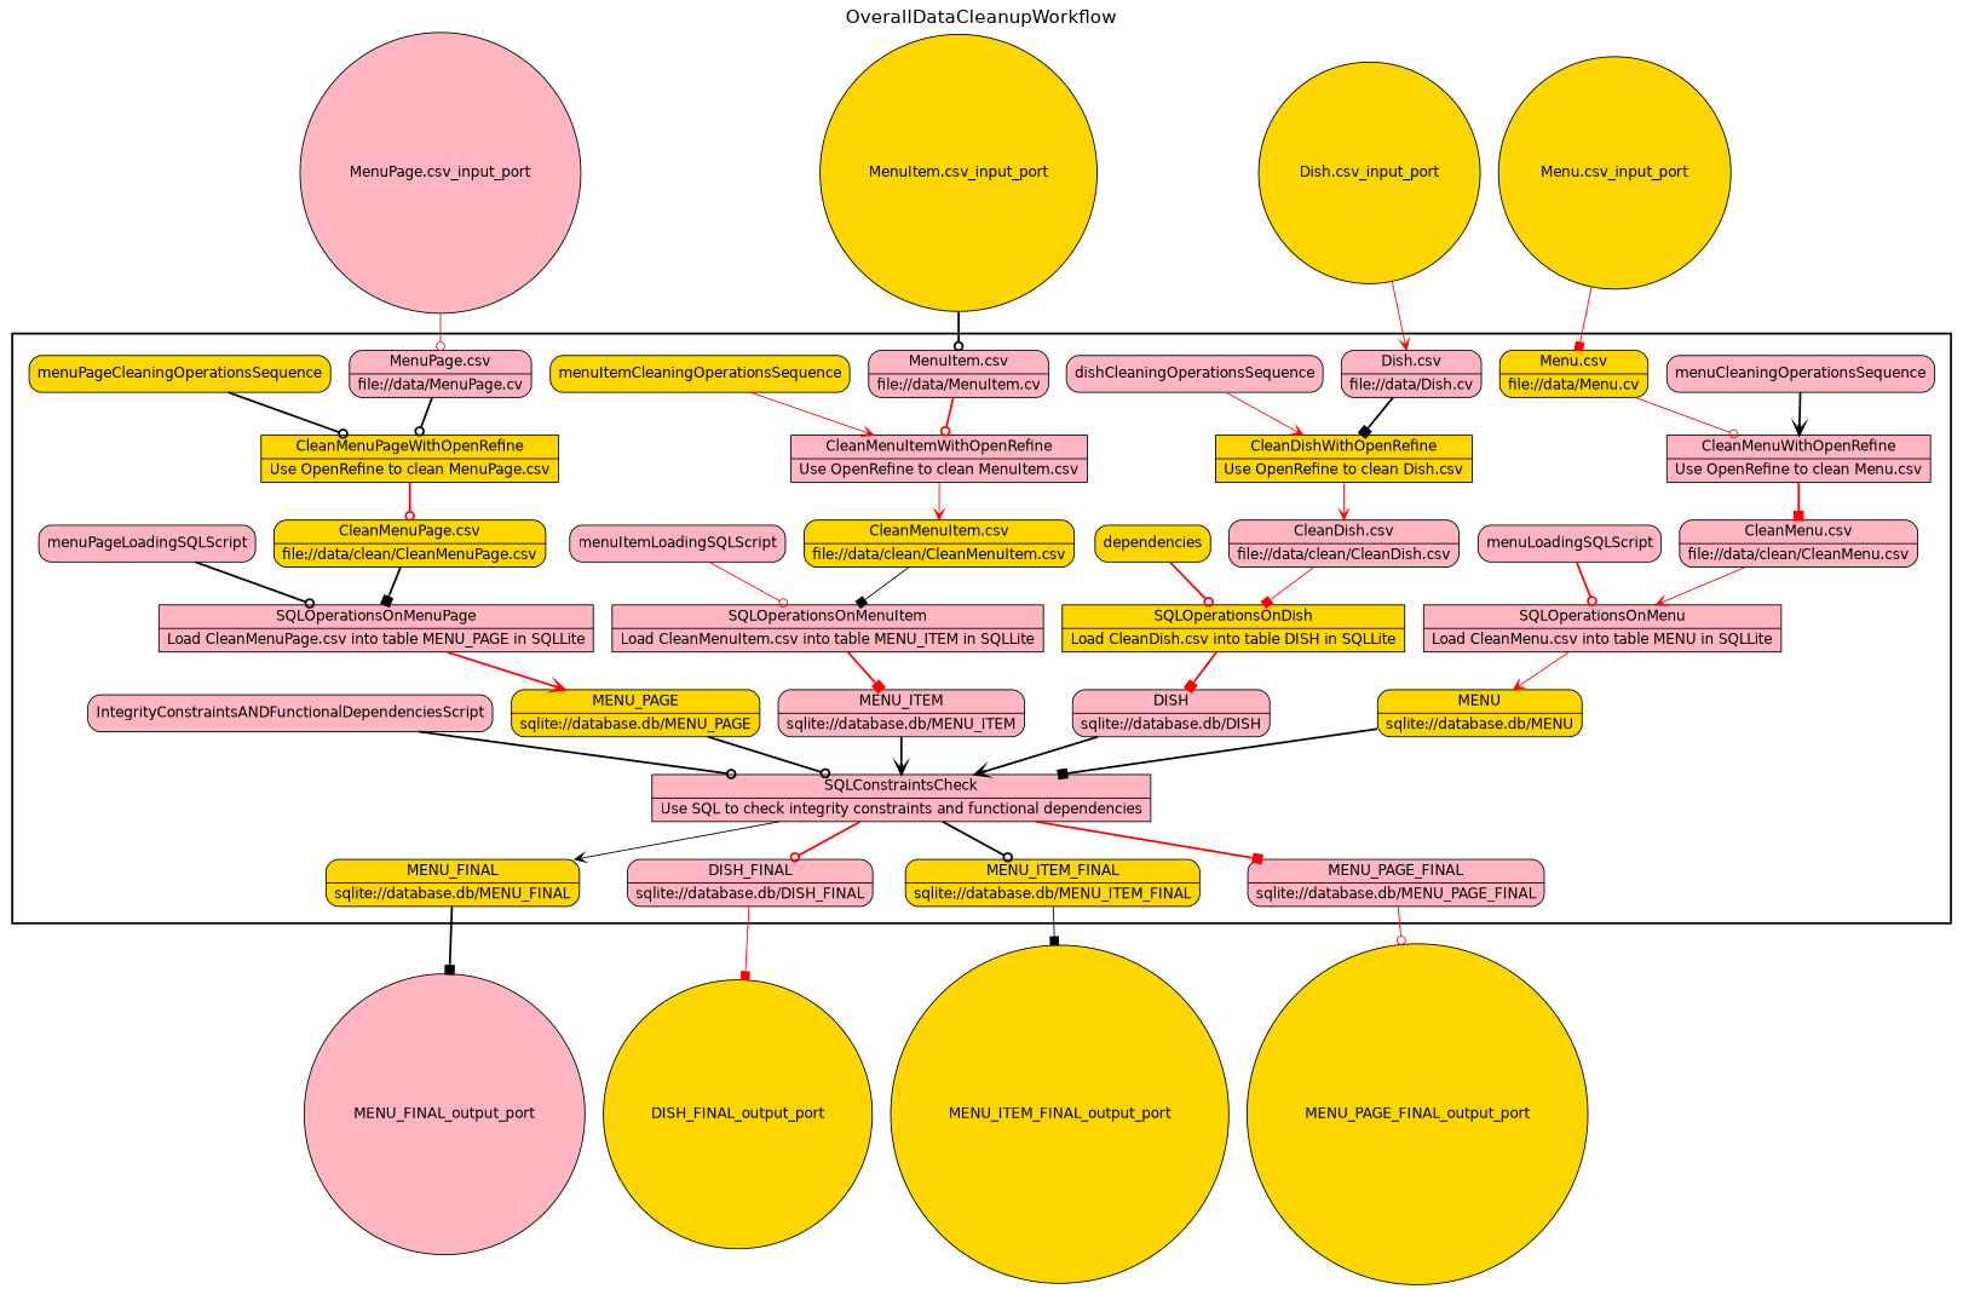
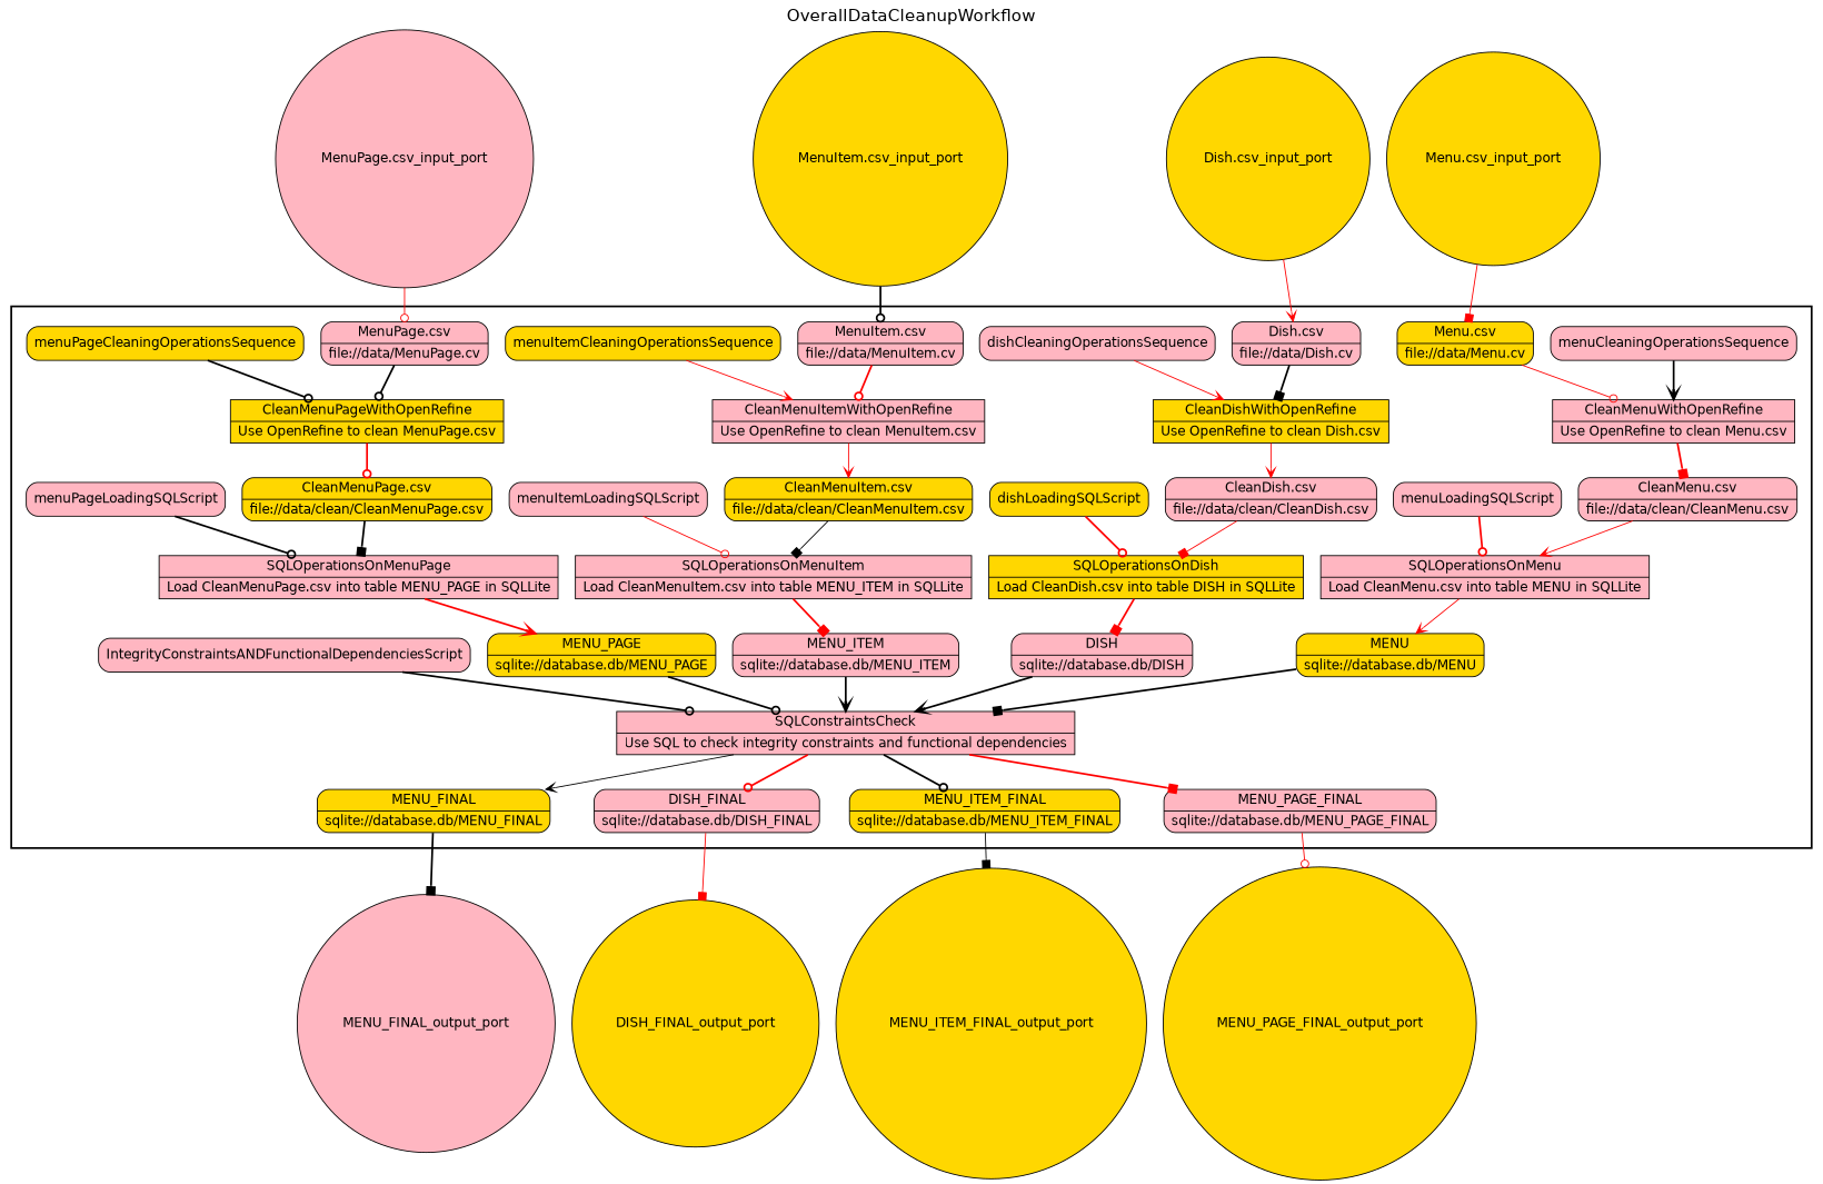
  digraph {
    fontname=Helvetica
    fontsize=18
    label=OverallDataCleanupWorkflow
    labelloc=t
    rankdir=TB
    node [fillcolor=lightpink fontname=Helvetica peripheries=1 rankdir=LR shape=record style="rounded,filled"]
    edge [arrowhead=odot color=red style=bold]
    n1 [label="{<f0> CleanMenuWithOpenRefine |<f1> Use OpenRefine to clean Menu.csv}" style=filled]
    n2 [label="{<f0> CleanMenu.csv |<f1> file\://data/clean/CleanMenu.csv}"]
    n3 [fillcolor=gold label="{<f0> CleanDishWithOpenRefine |<f1> Use OpenRefine to clean Dish.csv}" style=filled]
    n4 [label="{<f0> CleanDish.csv |<f1> file\://data/clean/CleanDish.csv}"]
    n5 [label="{<f0> CleanMenuItemWithOpenRefine |<f1> Use OpenRefine to clean MenuItem.csv}" style=filled]
    n6 [fillcolor=gold label="{<f0> CleanMenuItem.csv |<f1> file\://data/clean/CleanMenuItem.csv}"]
    n7 [fillcolor=gold label="{<f0> CleanMenuPageWithOpenRefine |<f1> Use OpenRefine to clean MenuPage.csv}" style=filled]
    n8 [fillcolor=gold label="{<f0> CleanMenuPage.csv |<f1> file\://data/clean/CleanMenuPage.csv}"]
    n9 [label="{<f0> SQLOperationsOnMenu |<f1> Load CleanMenu.csv into table MENU in SQLLite}" style=filled]
    n10 [fillcolor=gold label="{<f0> MENU |<f1> sqlite\://database.db/MENU}"]
    n11 [fillcolor=gold label="{<f0> SQLOperationsOnDish |<f1> Load CleanDish.csv into table DISH in SQLLite}" style=filled]
    n12 [label="{<f0> DISH |<f1> sqlite\://database.db/DISH}"]
    n13 [label="{<f0> SQLOperationsOnMenuItem |<f1> Load CleanMenuItem.csv into table MENU_ITEM in SQLLite}" style=filled]
    n14 [label="{<f0> MENU_ITEM |<f1> sqlite\://database.db/MENU_ITEM}"]
    n15 [label="{<f0> SQLOperationsOnMenuPage |<f1> Load CleanMenuPage.csv into table MENU_PAGE in SQLLite}" style=filled]
    n16 [fillcolor=gold label="{<f0> MENU_PAGE |<f1> sqlite\://database.db/MENU_PAGE}"]
    n17 [label="{<f0> SQLConstraintsCheck |<f1> Use SQL to check integrity constraints and functional dependencies}" style=filled]
    n18 [fillcolor=gold label="{<f0> MENU_FINAL |<f1> sqlite\://database.db/MENU_FINAL}"]
    n19 [label="{<f0> DISH_FINAL |<f1> sqlite\://database.db/DISH_FINAL}"]
    n20 [fillcolor=gold label="{<f0> MENU_ITEM_FINAL |<f1> sqlite\://database.db/MENU_ITEM_FINAL}"]
    n21 [label="{<f0> MENU_PAGE_FINAL |<f1> sqlite\://database.db/MENU_PAGE_FINAL}"]
    n22 [fillcolor=gold label="{<f0> Menu.csv |<f1> file\://data/Menu.cv}"]
    n23 [label="{<f0> Dish.csv |<f1> file\://data/Dish.cv}"]
    n24 [label="{<f0> MenuItem.csv |<f1> file\://data/MenuItem.cv}"]
    n25 [label="{<f0> MenuPage.csv |<f1> file\://data/MenuPage.cv}"]
    menuCleaningOperationsSequence [shape=box rankdir=""]
    dishCleaningOperationsSequence [shape=box rankdir=""]
    menuItemCleaningOperationsSequence [fillcolor=gold shape=box rankdir=""]
    menuPageCleaningOperationsSequence [fillcolor=gold shape=box rankdir=""]
    menuLoadingSQLScript [shape=box rankdir=""]
-   dishLoadingSQLScript [fillcolor=gold shape=box label=dependencies rankdir=""]
+   dishLoadingSQLScript [fillcolor=gold shape=box rankdir=""]
    menuItemLoadingSQLScript [shape=box rankdir=""]
    menuPageLoadingSQLScript [shape=box rankdir=""]
    IntegrityConstraintsANDFunctionalDependenciesScript [shape=box rankdir=""]
    MENU_FINAL_output_port [shape=circle width=0.2 rankdir=""]
    DISH_FINAL_output_port [fillcolor=gold shape=circle width=0.2 rankdir=""]
    MENU_ITEM_FINAL_output_port [fillcolor=gold shape=circle width=0.2 rankdir=""]
    MENU_PAGE_FINAL_output_port [fillcolor=gold shape=circle width=0.2 rankdir=""]
    "Menu.csv_input_port" [fillcolor=gold shape=circle width=0.2 rankdir=""]
    "Dish.csv_input_port" [fillcolor=gold shape=circle width=0.2 rankdir=""]
    "MenuItem.csv_input_port" [fillcolor=gold shape=circle width=0.2 rankdir=""]
    "MenuPage.csv_input_port" [shape=circle width=0.2 rankdir=""]
    subgraph cluster_1 {
      color=black
      label=""
      penwidth=2
      subgraph cluster_2 {
        color=black
        label=""
        penwidth=0
        n1
        n2
        n3
        n4
        n5
        n6
        n7
        n8
        n9
        n10
        n11
        n12
        n13
        n14
        n15
        n16
        n17
        n18
        n19
        n20
        n21
        n22
        n23
        n24
        n25
        menuCleaningOperationsSequence
        dishCleaningOperationsSequence
        menuItemCleaningOperationsSequence
        menuPageCleaningOperationsSequence
        menuLoadingSQLScript
        dishLoadingSQLScript
        menuItemLoadingSQLScript
        menuPageLoadingSQLScript
        IntegrityConstraintsANDFunctionalDependenciesScript
      }
    }
    n1 -> n2 [arrowhead=box]
    n2 -> n9 [arrowhead=vee style=solid]
    n3 -> n4 [arrowhead=vee style=solid]
    n4 -> n11 [arrowhead=box style=solid]
    n5 -> n6 [arrowhead=vee style=solid]
    n6 -> n13 [arrowhead=box color=black style=solid]
    n7 -> n8
    n8 -> n15 [arrowhead=box color=black]
    n9 -> n10 [arrowhead=vee style=solid]
    n10 -> n17 [arrowhead=box color=black]
    n11 -> n12 [arrowhead=box]
    n12 -> n17 [arrowhead=vee color=black]
    n13 -> n14 [arrowhead=box]
    n14 -> n17 [arrowhead=vee color=black]
    n15 -> n16 [arrowhead=vee]
    n16 -> n17 [color=black]
    n17 -> n18 [arrowhead=vee color=black style=solid]
    n17 -> n19
    n17 -> n20 [color=black]
    n17 -> n21 [arrowhead=box]
    n18 -> MENU_FINAL_output_port [arrowhead=box color=black]
    n19 -> DISH_FINAL_output_port [arrowhead=box style=solid]
    n20 -> MENU_ITEM_FINAL_output_port [arrowhead=box color=black style=solid]
    n21 -> MENU_PAGE_FINAL_output_port [style=solid]
    n22 -> n1 [style=solid]
    n23 -> n3 [arrowhead=box color=black]
    n24 -> n5
    n25 -> n7 [color=black]
    menuCleaningOperationsSequence -> n1 [arrowhead=vee color=black]
    dishCleaningOperationsSequence -> n3 [arrowhead=vee style=solid]
    menuItemCleaningOperationsSequence -> n5 [arrowhead=vee style=solid]
    menuPageCleaningOperationsSequence -> n7 [color=black]
    menuLoadingSQLScript -> n9
    dishLoadingSQLScript -> n11
    menuItemLoadingSQLScript -> n13 [style=solid]
    menuPageLoadingSQLScript -> n15 [color=black]
    IntegrityConstraintsANDFunctionalDependenciesScript -> n17 [color=black]
    "Menu.csv_input_port" -> n22 [arrowhead=box style=solid]
    "Dish.csv_input_port" -> n23 [arrowhead=vee style=solid]
    "MenuItem.csv_input_port" -> n24 [color=black]
    "MenuPage.csv_input_port" -> n25 [style=solid]
  }
